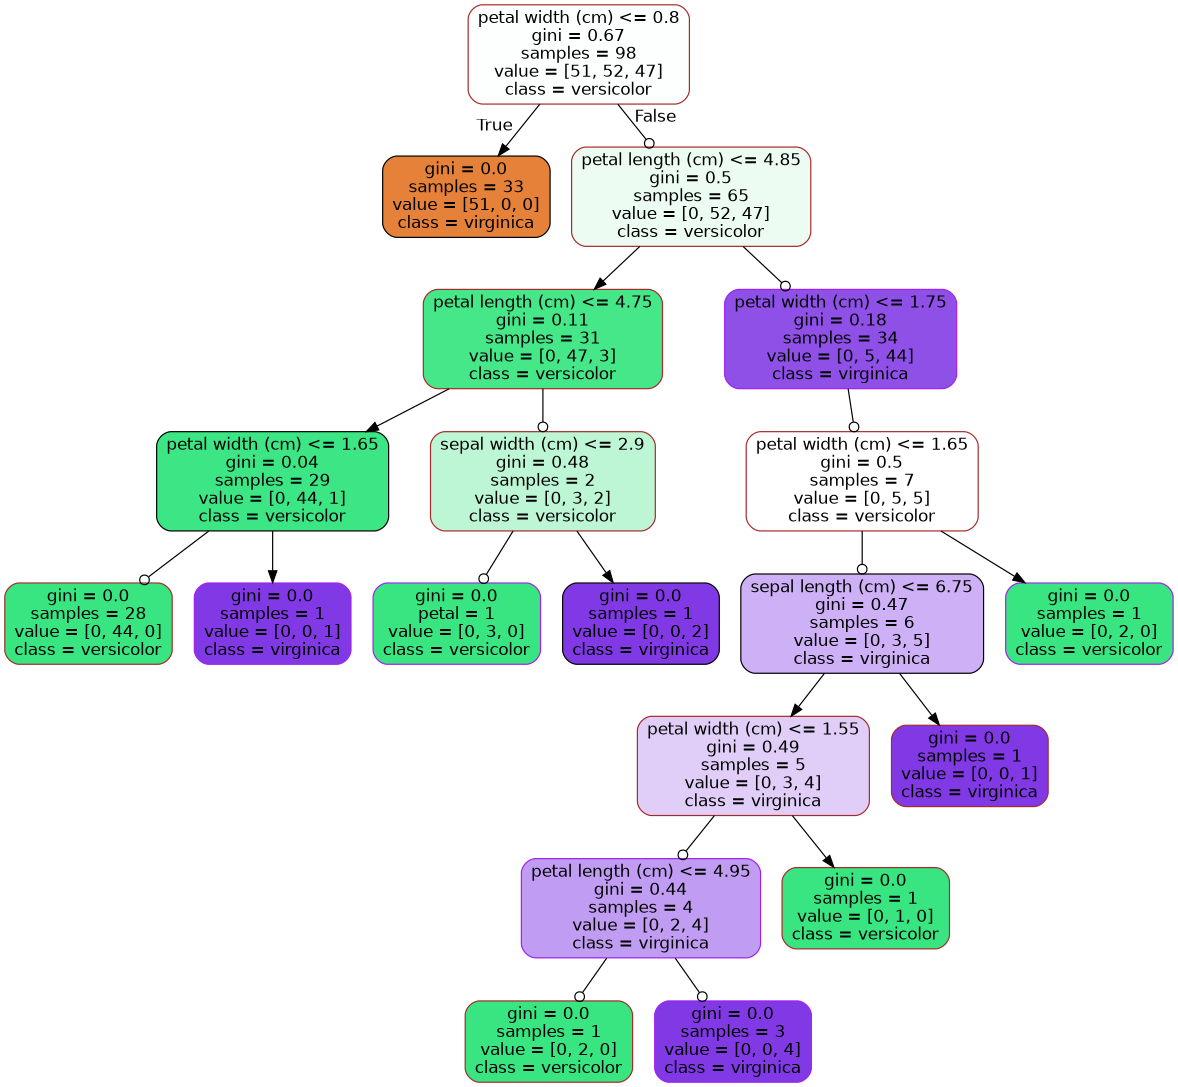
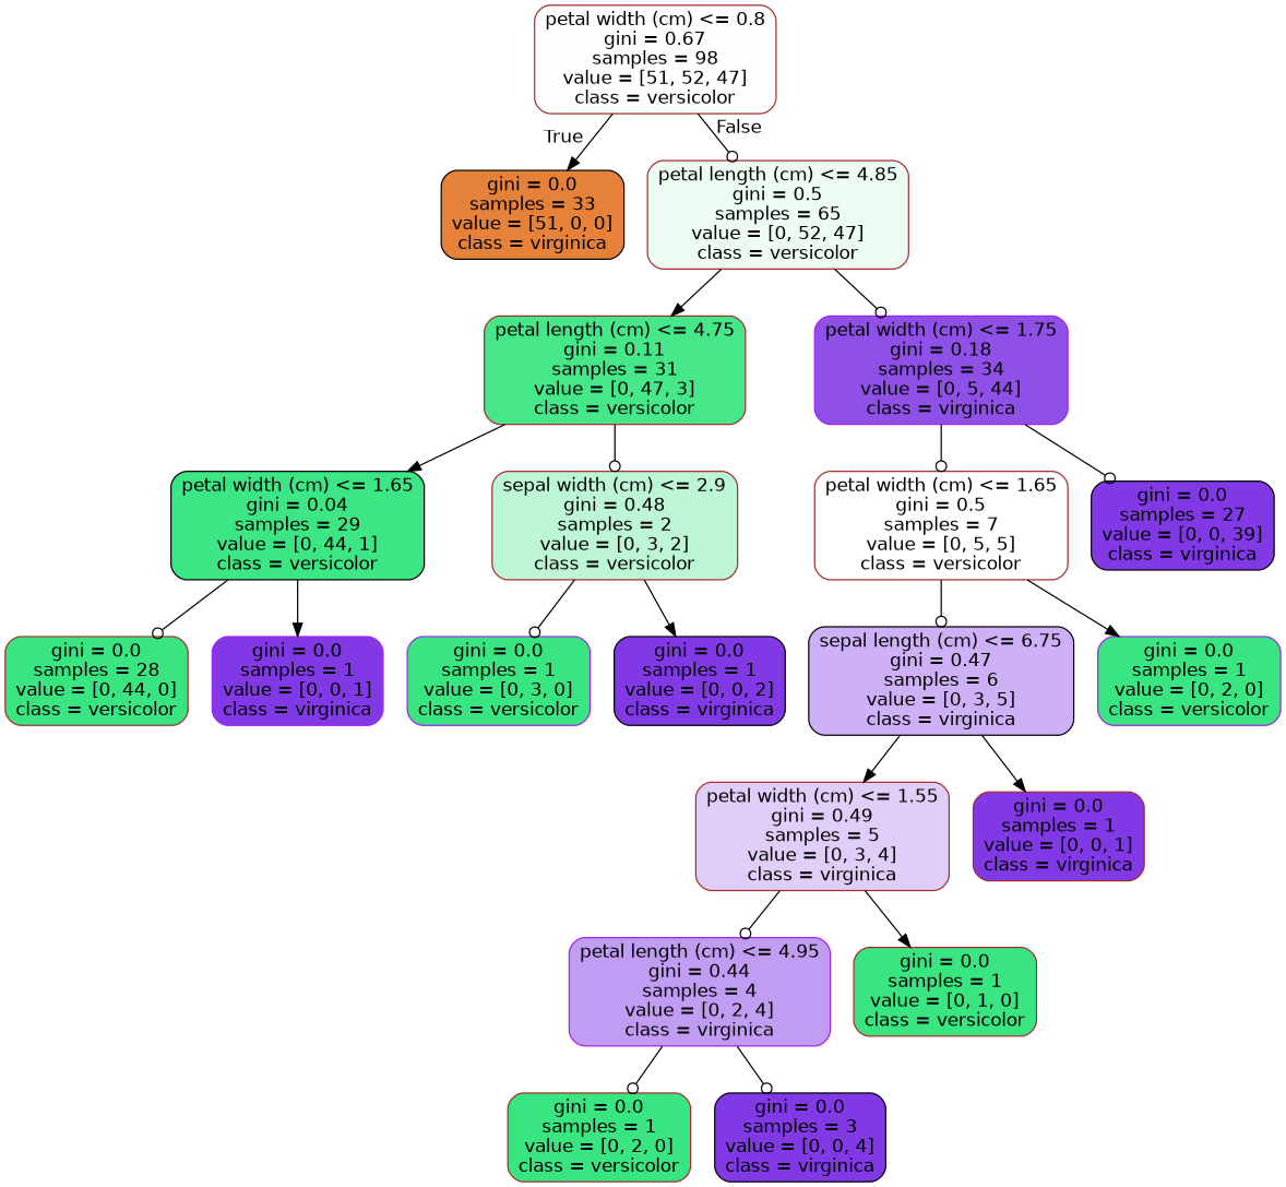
  digraph {
    node [color=brown fillcolor="#8139e5" fontname=helvetica shape=box style="filled, rounded"]
    edge [arrowhead=odot fontname=helvetica]
    n1 [fillcolor="#fdfffe" label="petal width (cm) <= 0.8\ngini = 0.67\nsamples = 98\nvalue = [51, 52, 47]\nclass = versicolor"]
    n2 [color=black fillcolor="#e58139" label="gini = 0.0\nsamples = 33\nvalue = [51, 0, 0]\nclass = virginica"]
    n3 [fillcolor="#ecfcf3" label="petal length (cm) <= 4.85\ngini = 0.5\nsamples = 65\nvalue = [0, 52, 47]\nclass = versicolor"]
    n4 [fillcolor="#46e789" label="petal length (cm) <= 4.75\ngini = 0.11\nsamples = 31\nvalue = [0, 47, 3]\nclass = versicolor"]
    n5 [color=purple fillcolor="#8f50e8" label="petal width (cm) <= 1.75\ngini = 0.18\nsamples = 34\nvalue = [0, 5, 44]\nclass = virginica"]
    n6 [color=black fillcolor="#3de684" label="petal width (cm) <= 1.65\ngini = 0.04\nsamples = 29\nvalue = [0, 44, 1]\nclass = versicolor"]
    n7 [fillcolor="#bdf6d5" label="sepal width (cm) <= 2.9\ngini = 0.48\nsamples = 2\nvalue = [0, 3, 2]\nclass = versicolor"]
    n8 [fillcolor="#ffffff" label="petal width (cm) <= 1.65\ngini = 0.5\nsamples = 7\nvalue = [0, 5, 5]\nclass = versicolor"]
+   n9 [color=black label="gini = 0.0\nsamples = 27\nvalue = [0, 0, 39]\nclass = virginica"]
    n10 [fillcolor="#39e581" label="gini = 0.0\nsamples = 28\nvalue = [0, 44, 0]\nclass = versicolor"]
    n11 [color=purple label="gini = 0.0\nsamples = 1\nvalue = [0, 0, 1]\nclass = virginica"]
-   n12 [color=purple fillcolor="#39e581" label="gini = 0.0\npetal = 1\nvalue = [0, 3, 0]\nclass = versicolor"]
+   n12 [color=purple fillcolor="#39e581" label="gini = 0.0\nsamples = 1\nvalue = [0, 3, 0]\nclass = versicolor"]
    n13 [color=black label="gini = 0.0\nsamples = 1\nvalue = [0, 0, 2]\nclass = virginica"]
    n14 [color=black fillcolor="#cdb0f5" label="sepal length (cm) <= 6.75\ngini = 0.47\nsamples = 6\nvalue = [0, 3, 5]\nclass = virginica"]
    n15 [color=purple fillcolor="#39e581" label="gini = 0.0\nsamples = 1\nvalue = [0, 2, 0]\nclass = versicolor"]
    n16 [fillcolor="#e0cef8" label="petal width (cm) <= 1.55\ngini = 0.49\nsamples = 5\nvalue = [0, 3, 4]\nclass = virginica"]
    n17 [label="gini = 0.0\nsamples = 1\nvalue = [0, 0, 1]\nclass = virginica"]
    n18 [color=purple fillcolor="#c09cf2" label="petal length (cm) <= 4.95\ngini = 0.44\nsamples = 4\nvalue = [0, 2, 4]\nclass = virginica"]
    n19 [fillcolor="#39e581" label="gini = 0.0\nsamples = 1\nvalue = [0, 1, 0]\nclass = versicolor"]
    n20 [fillcolor="#39e581" label="gini = 0.0\nsamples = 1\nvalue = [0, 2, 0]\nclass = versicolor"]
-   n21 [color=purple label="gini = 0.0\nsamples = 3\nvalue = [0, 0, 4]\nclass = virginica"]
+   n21 [color=black label="gini = 0.0\nsamples = 3\nvalue = [0, 0, 4]\nclass = virginica"]
    n1 -> n2 [arrowhead=normal headlabel=True labelangle=45 labeldistance=2.5]
    n1 -> n3 [headlabel=False labelangle=-45 labeldistance=2.5]
    n3 -> n4 [arrowhead=normal]
    n3 -> n5
    n4 -> n6 [arrowhead=normal]
    n4 -> n7
    n5 -> n8
+   n5 -> n9
    n6 -> n10
    n6 -> n11 [arrowhead=normal]
    n7 -> n12
    n7 -> n13 [arrowhead=normal]
    n8 -> n14
    n8 -> n15 [arrowhead=normal]
    n14 -> n16 [arrowhead=normal]
    n14 -> n17 [arrowhead=normal]
    n16 -> n18
    n16 -> n19 [arrowhead=normal]
    n18 -> n20
    n18 -> n21
  }
